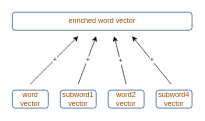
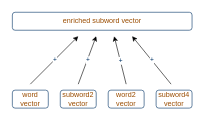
  <mxCell id="0" />
  <mxCell id="1" parent="0" />
  <mxCell id="2" value="word vector" style="text;html=1;strokeColor=#003366;fillColor=none;align=center;verticalAlign=middle;whiteSpace=wrap;rounded=1;fontColor=#994C00;" parent="1" vertex="1"><mxGeometry x="20" y="150" width="60" height="30" as="geometry" /></mxCell>
- <mxCell id="3" value="subword1 vector" style="text;html=1;strokeColor=#003366;fillColor=none;align=center;verticalAlign=middle;whiteSpace=wrap;rounded=1;fontColor=#994C00;" parent="1" vertex="1"><mxGeometry x="100" y="150" width="60" height="30" as="geometry" /></mxCell>
+ <mxCell id="3" value="subword2 vector" style="text;html=1;strokeColor=#003366;fillColor=none;align=center;verticalAlign=middle;whiteSpace=wrap;rounded=1;fontColor=#994C00;" parent="1" vertex="1"><mxGeometry x="100" y="150" width="60" height="30" as="geometry" /></mxCell>
  <mxCell id="4" value="word2 vector" style="text;html=1;strokeColor=#003366;fillColor=none;align=center;verticalAlign=middle;whiteSpace=wrap;rounded=1;fontColor=#994C00;" parent="1" vertex="1"><mxGeometry x="180" y="150" width="60" height="30" as="geometry" /></mxCell>
  <mxCell id="5" value="subword4 vector" style="text;html=1;strokeColor=#003366;fillColor=none;align=center;verticalAlign=middle;whiteSpace=wrap;rounded=1;fontColor=#994C00;" parent="1" vertex="1"><mxGeometry x="260" y="150" width="60" height="30" as="geometry" /></mxCell>
  <mxCell id="6" value="" style="endArrow=classic;html=1;rounded=0;fontSize=20;fontStyle=1;fontColor=#003366;" parent="1" edge="1"><mxGeometry relative="1" as="geometry"><mxPoint x="50" y="140" as="sourcePoint" /><mxPoint x="130" y="60" as="targetPoint" /><Array as="points"><mxPoint x="90" y="100" /></Array></mxGeometry></mxCell>
  <mxCell id="7" value="+" style="edgeLabel;resizable=0;html=1;align=center;verticalAlign=middle;rounded=1;strokeColor=default;fontColor=#003366;" parent="6" connectable="0" vertex="1"><mxGeometry relative="1" as="geometry" /></mxCell>
- <mxCell id="8" value="enriched word vector" style="text;html=1;strokeColor=#003366;fillColor=none;align=center;verticalAlign=middle;whiteSpace=wrap;rounded=1;fontColor=#994C00;" parent="1" vertex="1"><mxGeometry x="20" y="20" width="300" height="30" as="geometry" /></mxCell>
+ <mxCell id="8" value="enriched subword vector" style="text;html=1;strokeColor=#003366;fillColor=none;align=center;verticalAlign=middle;whiteSpace=wrap;rounded=1;fontColor=#994C00;" parent="1" vertex="1"><mxGeometry x="20" y="20" width="300" height="30" as="geometry" /></mxCell>
  <mxCell id="9" value="" style="endArrow=classic;html=1;rounded=0;fontSize=20;fontStyle=1;fontColor=#003366;" parent="1" edge="1"><mxGeometry relative="1" as="geometry"><mxPoint x="130" y="140" as="sourcePoint" /><mxPoint x="160" y="60" as="targetPoint" /><Array as="points" /></mxGeometry></mxCell>
  <mxCell id="10" value="+" style="edgeLabel;resizable=0;html=1;align=center;verticalAlign=middle;rounded=1;strokeColor=default;fontColor=#003366;" parent="9" connectable="0" vertex="1"><mxGeometry relative="1" as="geometry" /></mxCell>
  <mxCell id="11" value="" style="endArrow=classic;html=1;rounded=0;fontSize=20;fontStyle=1;fontColor=#003366;" parent="1" edge="1"><mxGeometry relative="1" as="geometry"><mxPoint x="210" y="140" as="sourcePoint" /><mxPoint x="190" y="60" as="targetPoint" /><Array as="points" /></mxGeometry></mxCell>
  <mxCell id="12" value="+" style="edgeLabel;resizable=0;html=1;align=center;verticalAlign=middle;rounded=1;strokeColor=default;fontColor=#003366;" parent="11" connectable="0" vertex="1"><mxGeometry relative="1" as="geometry" /></mxCell>
  <mxCell id="13" value="" style="endArrow=classic;html=1;rounded=0;fontSize=20;fontStyle=1;fontColor=#003366;" parent="1" edge="1"><mxGeometry relative="1" as="geometry"><mxPoint x="285" y="140" as="sourcePoint" /><mxPoint x="220" y="60" as="targetPoint" /><Array as="points" /></mxGeometry></mxCell>
  <mxCell id="14" value="+" style="edgeLabel;resizable=0;html=1;align=center;verticalAlign=middle;rounded=1;strokeColor=default;fontColor=#003366;" parent="13" connectable="0" vertex="1"><mxGeometry relative="1" as="geometry" /></mxCell>
